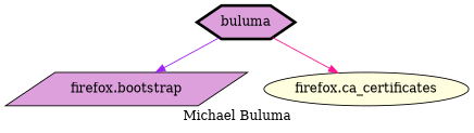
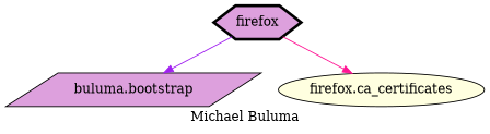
  digraph {
    label="Michael Buluma"
    node [fillcolor=plum style=filled]
-   firefox [penwidth=3 shape=hexagon label=buluma]
-   "buluma.bootstrap" [shape=parallelogram label="firefox.bootstrap"]
+   firefox [penwidth=3 shape=hexagon]
+   "buluma.bootstrap" [shape=parallelogram]
    n3 [fillcolor=lightyellow label="firefox.ca_certificates" shape=ellipse]
    firefox -> "buluma.bootstrap" [color=purple]
    firefox -> n3 [color=deeppink]
  }
